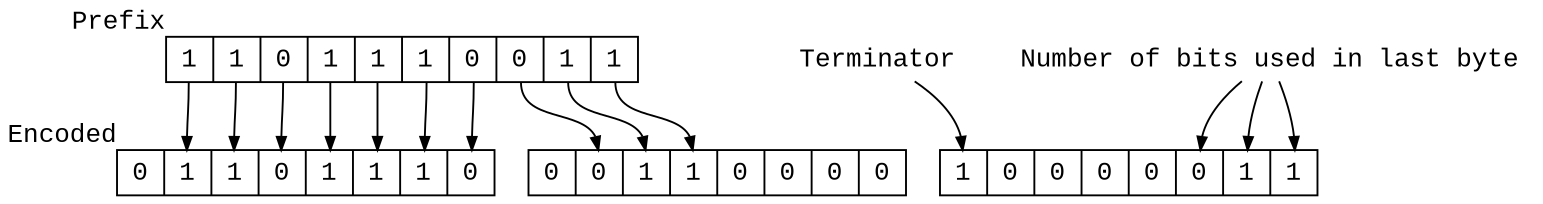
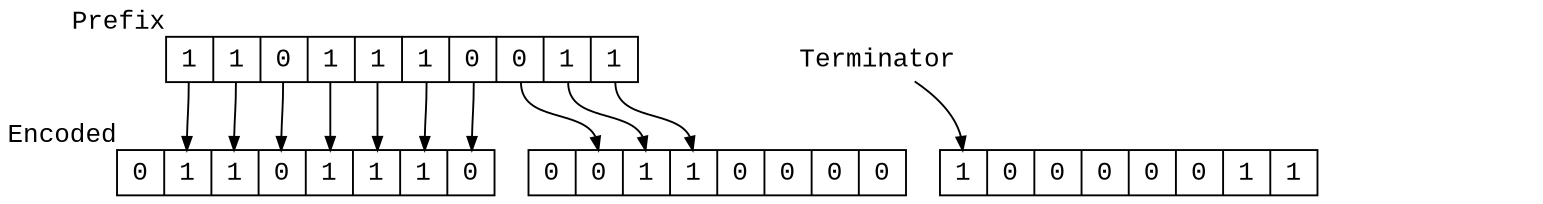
  digraph {
    fontname="Liberation Mono"
    node [shape=record fontname="Liberation Mono"]
    edge [arrowsize=0.7 headport=f1 fontname="Liberation Mono"]
    n1 [height=0.1 label="<f0>0|<f1>1|<f2>1|<f3>0|<f4>1|<f5>1|<f6>1|<f7>0" xlabel=Encoded]
    n2 [height=0.1 label="<f0>0|<f1>0|<f2>1|<f3>1|<f4>0|<f5>0|<f6>0|<f7>0"]
    n3 [height=0.1 label="<f0>1|<f1>0|<f2>0|<f3>0|<f4>0|<f5>0|<f6>1|<f7>1"]
    n4 [height=0.1 label="<f0>1|<f1>1|<f2>0|<f3>1|<f4>1|<f5>1|<f6>0|<f7>0|<f8>1|<f9>1" xlabel=Prefix]
    n5 [height=0.1 label=Terminator shape=plaintext]
-   n6 [height=0.1 label="Number of bits used in last byte" shape=plaintext]
    subgraph sub_1 {
      rank=same
      n1
      n2
      n3
    }
    n4 -> n1 [tailport=f0]
    n4 -> n1 [headport=f2 tailport=f1]
    n4 -> n1 [headport=f3 tailport=f2]
    n4 -> n1 [headport=f4 tailport=f3]
    n4 -> n1 [headport=f5 tailport=f4]
    n4 -> n1 [headport=f6 tailport=f5]
    n4 -> n1 [headport=f7 tailport=f6]
    n4 -> n2 [tailport=f7]
    n4 -> n2 [headport=f2 tailport=f8]
    n4 -> n2 [headport=f3 tailport="f9:s"]
    n5 -> n3 [headport=f0]
-   n6 -> n3 [headport=f5]
-   n6 -> n3 [headport=f6]
-   n6 -> n3 [headport=f7]
  }
